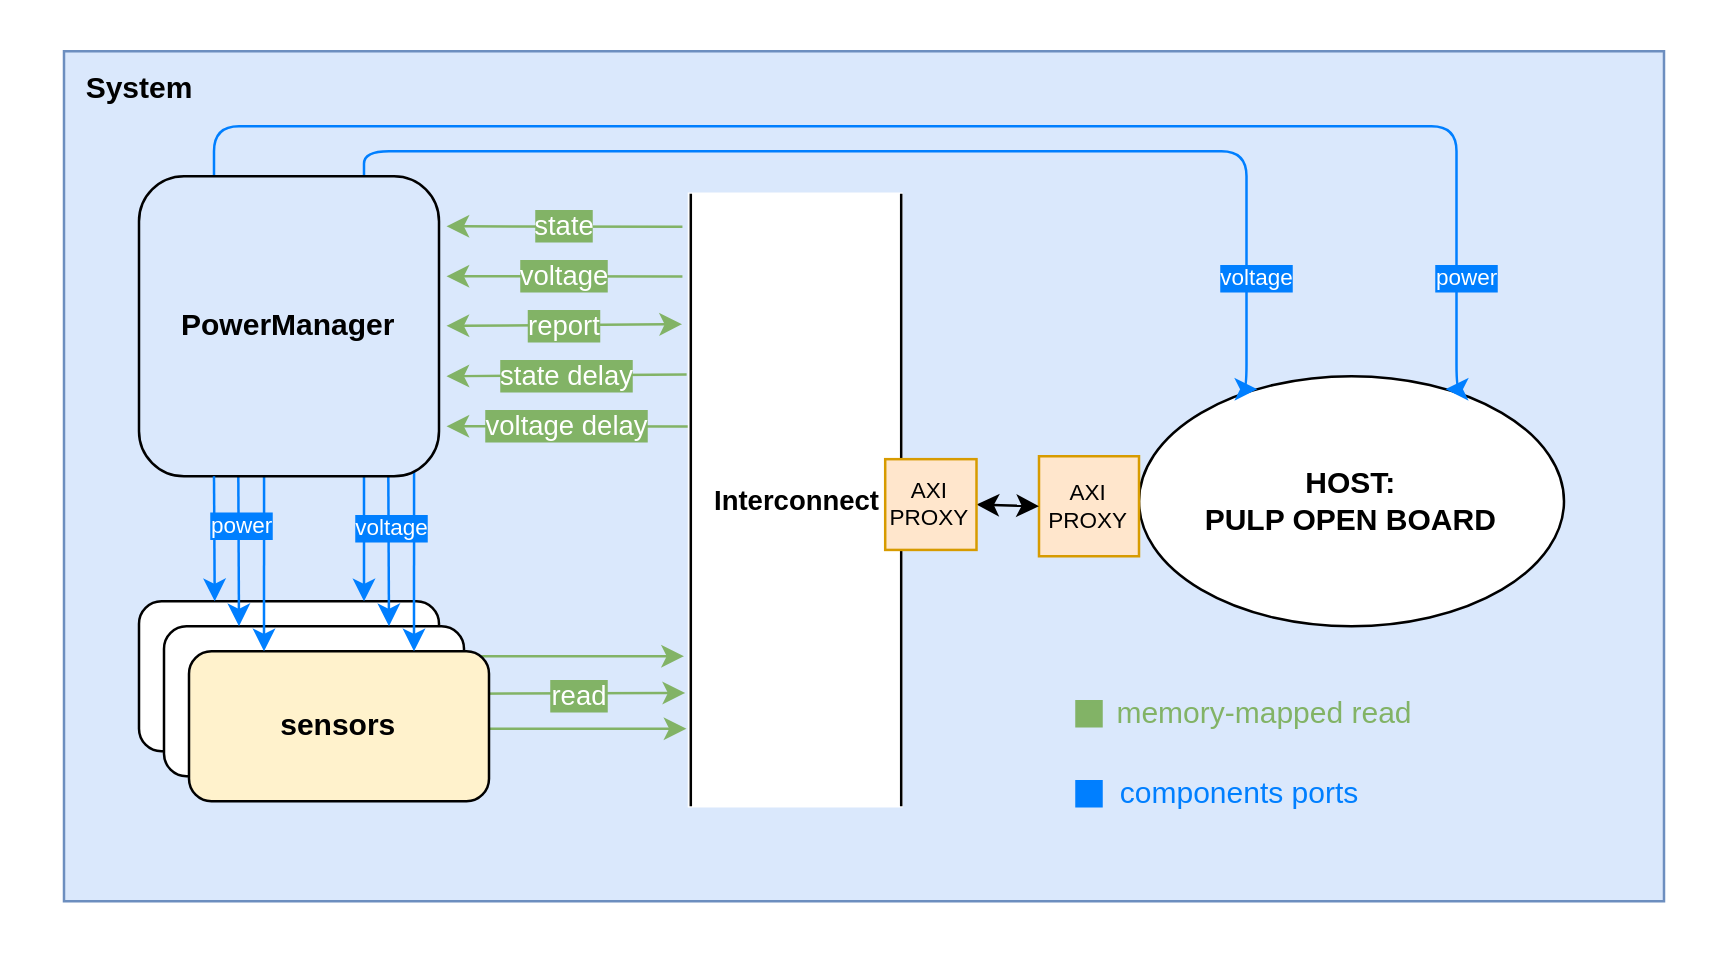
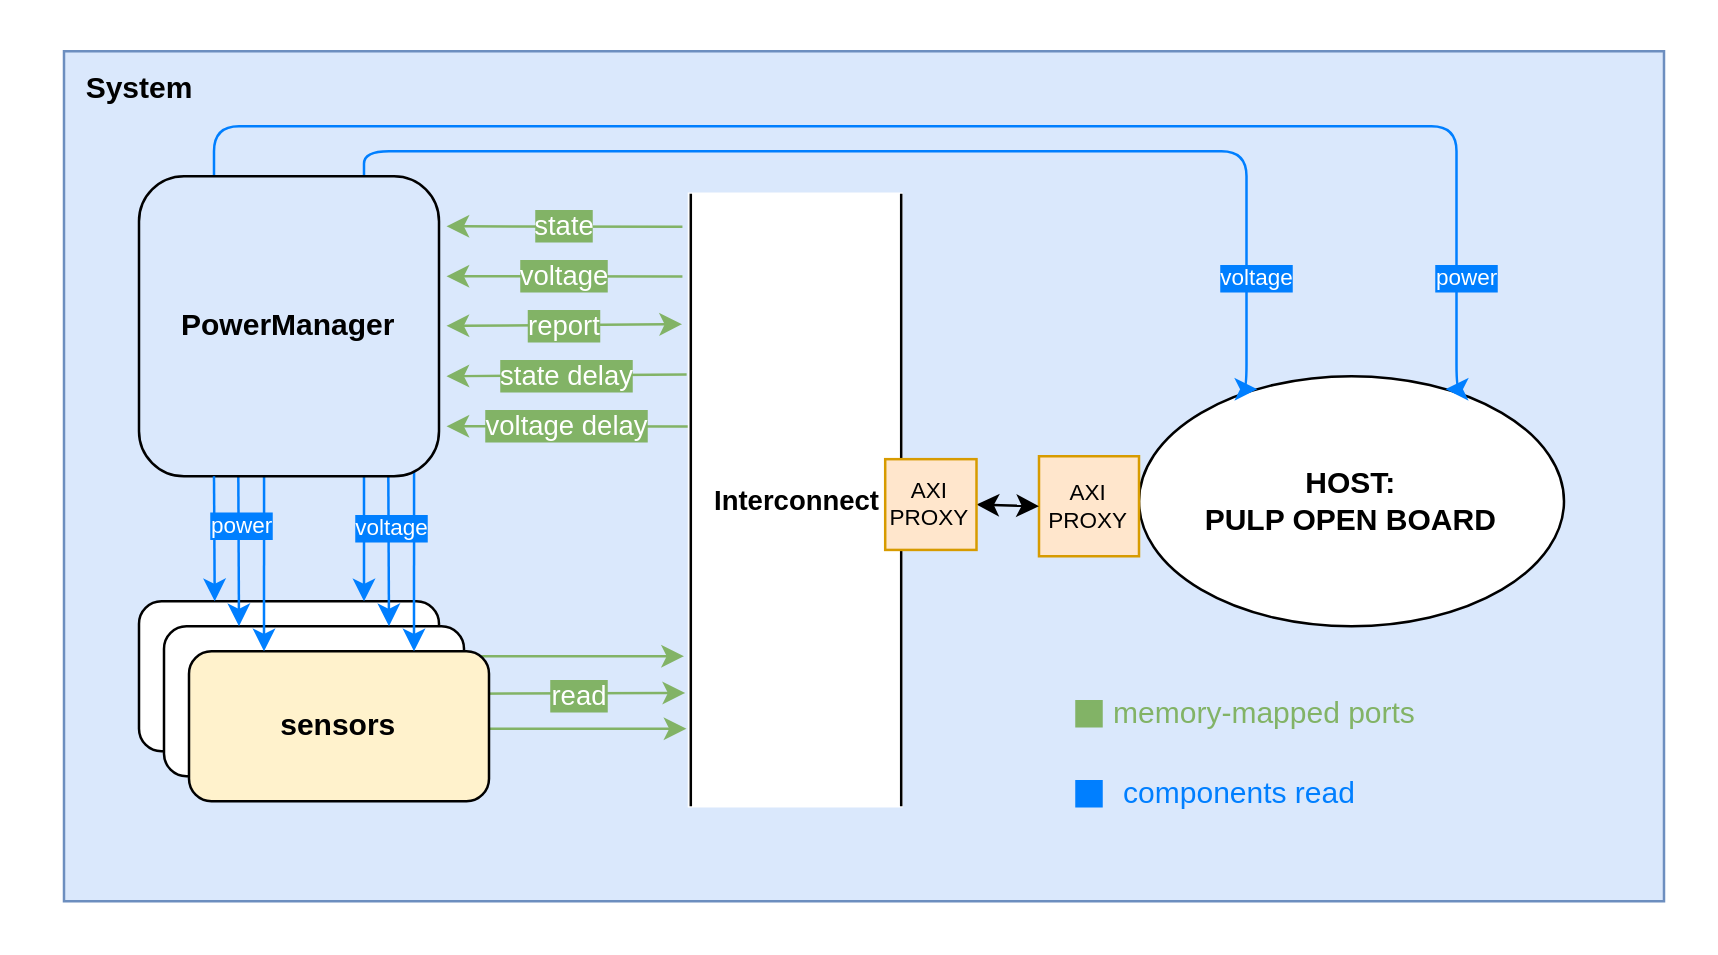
  <mxCell id="0" />
  <mxCell id="1" parent="0" />
  <mxCell id="2" value="" style="rounded=0;whiteSpace=wrap;html=1;fillColor=#dae8fc;strokeColor=#6c8ebf;" vertex="1" parent="1"><mxGeometry x="25" y="20" width="640" height="340" as="geometry" /></mxCell>
  <mxCell id="3" style="edgeStyle=none;html=1;fontSize=9;fillColor=#d5e8d4;strokeColor=#82b366;entryX=0.819;entryY=1.028;entryDx=0;entryDy=0;entryPerimeter=0;" parent="1" edge="1"><mxGeometry relative="1" as="geometry"><mxPoint x="273.48" y="276.655" as="targetPoint" /><mxPoint x="186" y="277" as="sourcePoint" /></mxGeometry></mxCell>
  <mxCell id="4" style="edgeStyle=none;html=1;fontSize=9;fillColor=#d5e8d4;strokeColor=#82b366;" parent="1" edge="1"><mxGeometry relative="1" as="geometry"><mxPoint x="273" y="262" as="targetPoint" /><mxPoint x="183" y="262" as="sourcePoint" /></mxGeometry></mxCell>
  <mxCell id="5" value="&lt;div style=&quot;&quot;&gt;HOST:&lt;/div&gt;&lt;div style=&quot;text-align: justify;&quot;&gt;PULP OPEN BOARD&lt;/div&gt;" style="ellipse;whiteSpace=wrap;html=1;fillStyle=auto;align=center;verticalAlign=middle;fontStyle=1;" parent="1" vertex="1"><mxGeometry x="455" y="150" width="170" height="100" as="geometry" /></mxCell>
  <mxCell id="6" value="AXI&#10;PROXY" style="rounded=0;whiteSpace=wrap;fillStyle=auto;strokeColor=#d79b00;fillColor=#ffe6cc;verticalAlign=middle;spacing=0;fontSize=9;" parent="1" vertex="1"><mxGeometry x="415" y="182" width="40" height="40" as="geometry" /></mxCell>
  <mxCell id="7" value="" style="endArrow=classic;startArrow=classic;html=1;fontSize=9;entryX=0;entryY=0.5;entryDx=0;entryDy=0;exitX=1;exitY=0.5;exitDx=0;exitDy=0;" parent="1" source="34" target="6" edge="1"><mxGeometry width="50" height="50" relative="1" as="geometry"><mxPoint x="365" y="280" as="sourcePoint" /><mxPoint x="415" y="230" as="targetPoint" /></mxGeometry></mxCell>
  <mxCell id="8" style="edgeStyle=none;html=1;fontSize=9;fillColor=#d5e8d4;strokeColor=#82b366;labelBackgroundColor=#82B366;" parent="1" edge="1"><mxGeometry relative="1" as="geometry"><mxPoint x="274" y="291" as="targetPoint" /><mxPoint x="194" y="291" as="sourcePoint" /></mxGeometry></mxCell>
  <mxCell id="9" value="read" style="edgeLabel;html=1;align=center;verticalAlign=middle;resizable=0;points=[];labelBackgroundColor=#82B366;fontColor=#FFFFFF;" parent="8" vertex="1" connectable="0"><mxGeometry x="0.192" y="2" relative="1" as="geometry"><mxPoint x="-12" y="-12" as="offset" /></mxGeometry></mxCell>
  <mxCell id="10" style="edgeStyle=orthogonalEdgeStyle;html=1;exitX=0.25;exitY=0;exitDx=0;exitDy=0;fontSize=9;entryX=0.75;entryY=0;entryDx=0;entryDy=0;strokeColor=#007FFF;" parent="1" source="29" target="5" edge="1"><mxGeometry relative="1" as="geometry"><mxPoint x="95.286" y="250" as="targetPoint" /><mxPoint x="95" y="170" as="sourcePoint" /><Array as="points"><mxPoint x="85" y="50" /><mxPoint x="582" y="50" /></Array></mxGeometry></mxCell>
  <mxCell id="11" value="power" style="edgeLabel;html=1;align=center;verticalAlign=middle;resizable=0;points=[];fontSize=9;labelBackgroundColor=#007FFF;fontColor=#FFFFFF;" parent="10" vertex="1" connectable="0"><mxGeometry x="-0.207" y="1" relative="1" as="geometry"><mxPoint x="272" y="61" as="offset" /></mxGeometry></mxCell>
  <mxCell id="12" style="edgeStyle=orthogonalEdgeStyle;html=1;exitX=0.75;exitY=0;exitDx=0;exitDy=0;entryX=0.25;entryY=0;entryDx=0;entryDy=0;fontSize=9;strokeColor=#007FFF;" parent="1" source="29" target="5" edge="1"><mxGeometry relative="1" as="geometry"><mxPoint x="125" y="170" as="sourcePoint" /><mxPoint x="124.96" y="250" as="targetPoint" /><Array as="points"><mxPoint x="145" y="60" /><mxPoint x="498" y="60" /></Array></mxGeometry></mxCell>
  <mxCell id="13" value="voltage" style="edgeLabel;html=1;align=center;verticalAlign=middle;resizable=0;points=[];fontSize=9;labelBackgroundColor=#007FFF;fontColor=#FFFFFF;" parent="12" vertex="1" connectable="0"><mxGeometry x="0.25" y="-2" relative="1" as="geometry"><mxPoint x="77" y="48" as="offset" /></mxGeometry></mxCell>
  <mxCell id="14" value="state" style="edgeStyle=none;orthogonalLoop=1;jettySize=auto;html=1;exitX=0.054;exitY=1.031;exitDx=0;exitDy=0;exitPerimeter=0;fillColor=#d5e8d4;strokeColor=#82b366;fontStyle=0;labelBackgroundColor=#82B366;fontColor=#FFFFFF;" parent="1" source="32" edge="1"><mxGeometry x="0.001" width="80" relative="1" as="geometry"><mxPoint x="248" y="90" as="sourcePoint" /><mxPoint x="178" y="90" as="targetPoint" /><Array as="points" /><mxPoint as="offset" /></mxGeometry></mxCell>
  <mxCell id="15" value="voltage" style="edgeStyle=none;orthogonalLoop=1;jettySize=auto;html=1;exitX=0.135;exitY=1.031;exitDx=0;exitDy=0;exitPerimeter=0;fillColor=#d5e8d4;strokeColor=#82b366;labelBackgroundColor=#82B366;fontColor=#FFFFFF;" parent="1" source="32" edge="1"><mxGeometry width="80" relative="1" as="geometry"><mxPoint x="248" y="110" as="sourcePoint" /><mxPoint x="178" y="110" as="targetPoint" /><Array as="points" /></mxGeometry></mxCell>
  <mxCell id="16" value="report" style="edgeStyle=none;orthogonalLoop=1;jettySize=auto;html=1;exitX=0.213;exitY=1.031;exitDx=0;exitDy=0;exitPerimeter=0;fillColor=#d5e8d4;strokeColor=#82b366;startArrow=classic;startFill=1;labelBackgroundColor=#82B366;fontColor=#FFFFFF;" parent="1" edge="1"><mxGeometry x="0.002" width="80" relative="1" as="geometry"><mxPoint x="272.21" y="129.185" as="sourcePoint" /><mxPoint x="178" y="129.85" as="targetPoint" /><Array as="points" /><mxPoint as="offset" /></mxGeometry></mxCell>
  <mxCell id="17" value="state delay" style="edgeStyle=none;orthogonalLoop=1;jettySize=auto;html=1;exitX=0.295;exitY=1.011;exitDx=0;exitDy=0;exitPerimeter=0;fillColor=#d5e8d4;strokeColor=#82b366;labelBackgroundColor=#82B366;fontColor=#FFFFFF;" parent="1" source="32" edge="1"><mxGeometry width="80" relative="1" as="geometry"><mxPoint x="248" y="150" as="sourcePoint" /><mxPoint x="178" y="150" as="targetPoint" /><Array as="points" /></mxGeometry></mxCell>
  <mxCell id="18" value="voltage delay" style="edgeStyle=none;orthogonalLoop=1;jettySize=auto;html=1;exitX=0.38;exitY=1;exitDx=0;exitDy=0;exitPerimeter=0;fillColor=#d5e8d4;strokeColor=#82b366;labelBackgroundColor=#82B366;fontColor=#FFFFFF;" parent="1" source="32" edge="1"><mxGeometry width="80" relative="1" as="geometry"><mxPoint x="248" y="170" as="sourcePoint" /><mxPoint x="178" y="170" as="targetPoint" /><Array as="points" /></mxGeometry></mxCell>
  <mxCell id="19" value="" style="group;points=[[0,0,0,0,0],[0,0.25,0,0,0],[0,0.5,0,0,0],[0,0.75,0,0,0],[0,1,0,0,0],[0.25,0,0,0,0],[0.25,1,0,0,0],[0.5,0,0,0,0],[0.5,1,0,0,0],[0.75,0,0,0,0],[0.75,1,0,0,0],[1,0,0,0,0],[1,0.25,0,0,0],[1,0.5,0,0,0],[1,0.75,0,0,0],[1,1,0,0,0]];fontStyle=0" parent="1" vertex="1" connectable="0"><mxGeometry x="55" y="240" width="140" height="80" as="geometry" /></mxCell>
  <mxCell id="20" value="host" style="rounded=1;whiteSpace=wrap;html=1;fillStyle=auto;" parent="19" vertex="1"><mxGeometry width="120" height="60" as="geometry" /></mxCell>
  <mxCell id="21" value="host" style="rounded=1;whiteSpace=wrap;html=1;fillStyle=auto;" parent="19" vertex="1"><mxGeometry x="10" y="10" width="120" height="60" as="geometry" /></mxCell>
  <mxCell id="22" value="sensors" style="rounded=1;whiteSpace=wrap;html=1;fillStyle=auto;fontStyle=1;fillColor=#fff2cc;" parent="19" vertex="1"><mxGeometry x="20" y="20" width="120" height="60" as="geometry" /></mxCell>
  <mxCell id="23" style="edgeStyle=none;html=1;fontSize=9;exitX=0.917;exitY=0.917;exitDx=0;exitDy=0;exitPerimeter=0;strokeColor=#007FFF;" parent="19" edge="1"><mxGeometry relative="1" as="geometry"><mxPoint x="50" y="20" as="targetPoint" /><Array as="points" /><mxPoint x="50.04" y="-59.96" as="sourcePoint" /></mxGeometry></mxCell>
  <mxCell id="24" style="edgeStyle=none;html=1;exitX=0.831;exitY=0.986;exitDx=0;exitDy=0;fontSize=9;exitPerimeter=0;strokeColor=#007FFF;" parent="19" edge="1"><mxGeometry relative="1" as="geometry"><mxPoint x="40" y="10" as="targetPoint" /><Array as="points" /><mxPoint x="39.72" y="-51.68" as="sourcePoint" /></mxGeometry></mxCell>
  <mxCell id="25" style="edgeStyle=none;html=1;fontSize=9;exitX=0.917;exitY=0.917;exitDx=0;exitDy=0;exitPerimeter=0;strokeColor=#007FFF;" parent="1" source="29" edge="1"><mxGeometry relative="1" as="geometry"><mxPoint x="165" y="260" as="targetPoint" /><Array as="points" /><mxPoint x="164.72" y="198.32" as="sourcePoint" /></mxGeometry></mxCell>
  <mxCell id="26" style="edgeStyle=none;html=1;exitX=0.831;exitY=0.986;exitDx=0;exitDy=0;fontSize=9;exitPerimeter=0;strokeColor=#007FFF;" parent="1" source="29" edge="1"><mxGeometry relative="1" as="geometry"><mxPoint x="155" y="250" as="targetPoint" /><Array as="points" /><mxPoint x="155" y="200" as="sourcePoint" /></mxGeometry></mxCell>
  <mxCell id="27" style="edgeStyle=none;html=1;exitX=0.75;exitY=1;exitDx=0;exitDy=0;fontSize=9;strokeColor=#007FFF;" parent="1" source="29" edge="1"><mxGeometry relative="1" as="geometry"><mxPoint x="145" y="240" as="targetPoint" /><Array as="points" /></mxGeometry></mxCell>
  <mxCell id="28" value="voltage" style="edgeLabel;html=1;align=center;verticalAlign=middle;resizable=0;points=[];fontSize=9;labelBackgroundColor=#007FFF;fontColor=#FFFFFF;" parent="27" vertex="1" connectable="0"><mxGeometry x="0.25" y="-2" relative="1" as="geometry"><mxPoint x="12" y="-11" as="offset" /></mxGeometry></mxCell>
  <mxCell id="29" value="PowerManager" style="rounded=1;whiteSpace=wrap;html=1;fillStyle=auto;fontStyle=1;fillColor=#dae8fc;" parent="1" vertex="1"><mxGeometry x="55" y="70" width="120" height="120" as="geometry" /></mxCell>
  <mxCell id="30" style="edgeStyle=none;html=1;exitX=0.25;exitY=1;exitDx=0;exitDy=0;fontSize=9;strokeColor=#007FFF;" parent="1" source="29" edge="1"><mxGeometry relative="1" as="geometry"><mxPoint x="85.286" y="240" as="targetPoint" /></mxGeometry></mxCell>
  <mxCell id="31" value="power" style="edgeLabel;html=1;align=center;verticalAlign=middle;resizable=0;points=[];fontSize=9;labelBackgroundColor=#007FFF;fontColor=#FFFFFF;" parent="30" vertex="1" connectable="0"><mxGeometry x="-0.207" y="1" relative="1" as="geometry"><mxPoint x="9" as="offset" /></mxGeometry></mxCell>
  <mxCell id="32" value="" style="rounded=0;whiteSpace=wrap;html=1;fillStyle=auto;strokeColor=#FFFFFF;direction=south;" parent="1" vertex="1"><mxGeometry x="275" y="77" width="85" height="245" as="geometry" /></mxCell>
  <mxCell id="33" value="Interconnect" style="shape=link;html=1;width=84.167;fontStyle=1" parent="1" edge="1"><mxGeometry width="100" relative="1" as="geometry"><mxPoint x="317.799" y="77" as="sourcePoint" /><mxPoint x="317.799" y="322" as="targetPoint" /></mxGeometry></mxCell>
  <mxCell id="34" value="AXI&#10;PROXY" style="rounded=0;whiteSpace=wrap;fillStyle=auto;strokeColor=#d79b00;fillColor=#ffe6cc;verticalAlign=middle;spacing=0;fontSize=9;" parent="1" vertex="1"><mxGeometry x="353.478" y="183.167" width="36.522" height="36.296" as="geometry" /></mxCell>
  <mxCell id="35" value="System" style="text;html=1;align=center;verticalAlign=middle;resizable=0;points=[];autosize=1;strokeColor=none;fillColor=none;fontStyle=1" vertex="1" parent="1"><mxGeometry x="20" y="20" width="70" height="30" as="geometry" /></mxCell>
  <mxCell id="36" value="" style="rounded=0;whiteSpace=wrap;html=1;fillColor=#82B366;strokeColor=#82b366;" vertex="1" parent="1"><mxGeometry x="430" y="280" width="10" height="10" as="geometry" /></mxCell>
  <mxCell id="37" value="" style="rounded=0;whiteSpace=wrap;html=1;fillColor=#007FFF;strokeColor=#007FFF;" vertex="1" parent="1"><mxGeometry x="430" y="312" width="10" height="10" as="geometry" /></mxCell>
- <mxCell id="38" value="memory-mapped read" style="text;html=1;align=center;verticalAlign=middle;resizable=0;points=[];autosize=1;strokeColor=none;fillColor=none;rounded=0;fontColor=#82B366;" vertex="1" parent="1"><mxGeometry x="435" y="270" width="140" height="30" as="geometry" /></mxCell>
- <mxCell id="39" value="components ports" style="text;html=1;align=center;verticalAlign=middle;resizable=0;points=[];autosize=1;strokeColor=none;fillColor=none;rounded=0;fontColor=#007FFF;" vertex="1" parent="1"><mxGeometry x="435" y="302" width="120" height="30" as="geometry" /></mxCell>
+ <mxCell id="38" value="memory-mapped ports" style="text;html=1;align=center;verticalAlign=middle;resizable=0;points=[];autosize=1;strokeColor=none;fillColor=none;rounded=0;fontColor=#82B366;" vertex="1" parent="1"><mxGeometry x="435" y="270" width="140" height="30" as="geometry" /></mxCell>
+ <mxCell id="39" value="components read" style="text;html=1;align=center;verticalAlign=middle;resizable=0;points=[];autosize=1;strokeColor=none;fillColor=none;rounded=0;fontColor=#007FFF;" vertex="1" parent="1"><mxGeometry x="435" y="302" width="120" height="30" as="geometry" /></mxCell>
